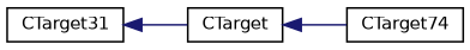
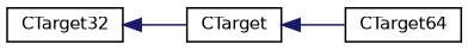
  digraph {
    rankdir=LR
    node [color=black fillcolor=white fontname=Helvetica fontsize=10 shape=record style=filled]
    edge [color=midnightblue dir=back fontname=Helvetica fontsize=10 labelfontname=Helvetica labelfontsize=10 style=solid]
    n1 [height=0.2 label=CTarget width=0.4]
-   n2 [height=0.2 label=CTarget74 width=0.4]
-   n3 [height=0.2 label=CTarget31 width=0.4]
+   n2 [height=0.2 label=CTarget64 width=0.4]
+   n3 [height=0.2 label=CTarget32 width=0.4]
    n1 -> n2
    n3 -> n1
  }
